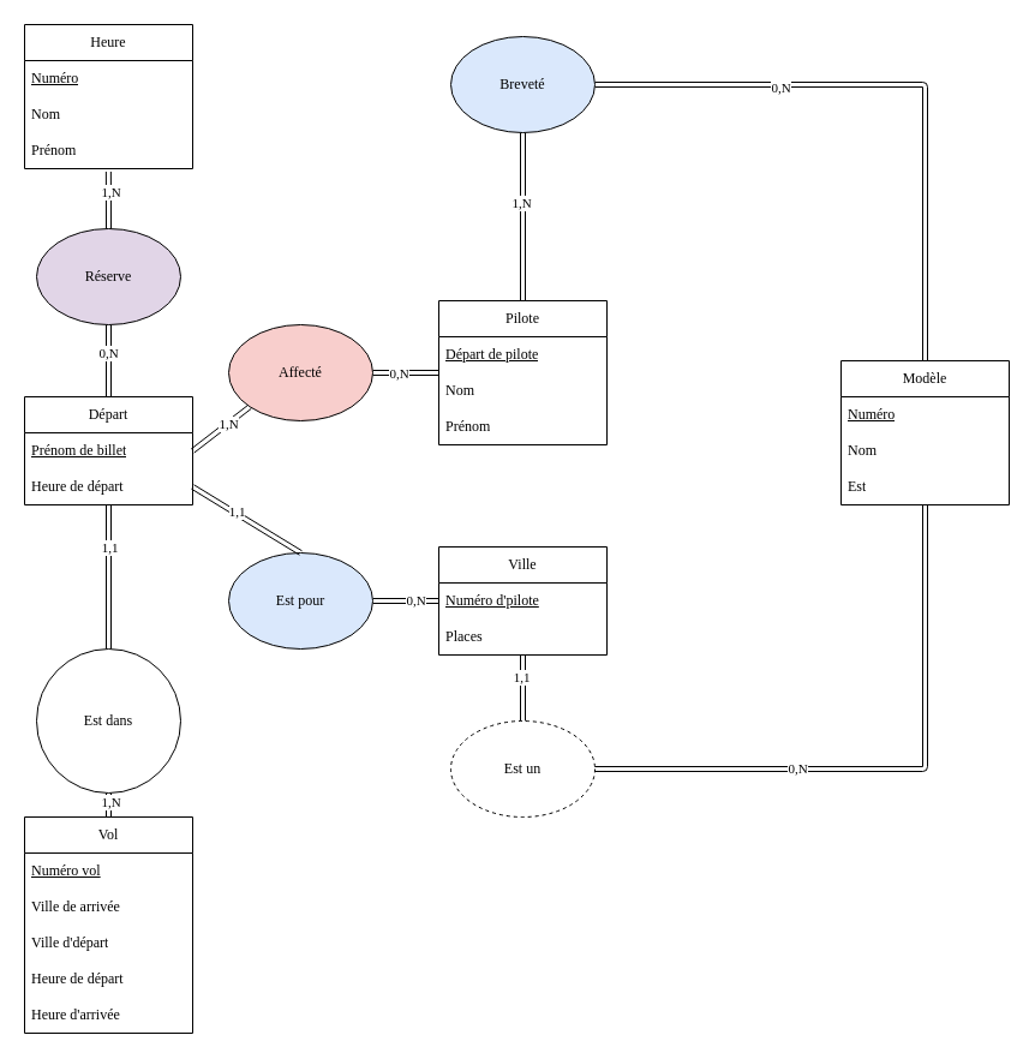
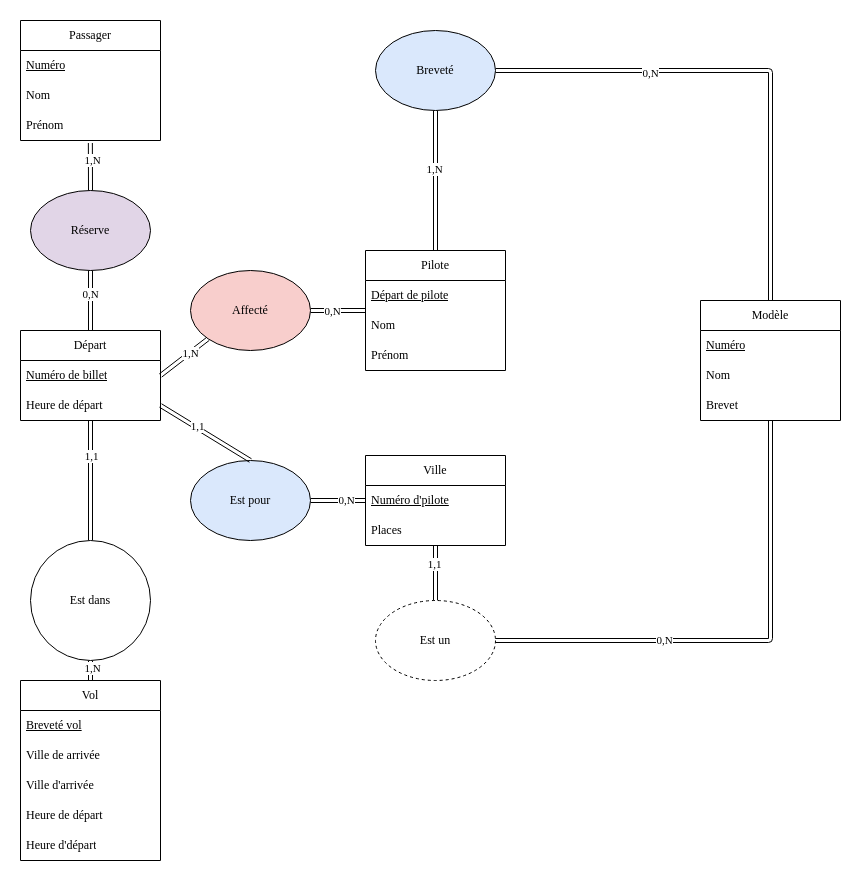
  <mxCell id="0" />
  <mxCell id="1" parent="0" />
- <mxCell id="2" value="Heure" style="swimlane;fontStyle=0;childLayout=stackLayout;horizontal=1;startSize=30;horizontalStack=0;resizeParent=1;resizeParentMax=0;resizeLast=0;collapsible=1;marginBottom=0;whiteSpace=wrap;html=1;fontFamily=FiraCode Nerd Font Propo;" parent="1" vertex="1"><mxGeometry x="20" y="20" width="140" height="120" as="geometry" /></mxCell>
+ <mxCell id="2" value="Passager" style="swimlane;fontStyle=0;childLayout=stackLayout;horizontal=1;startSize=30;horizontalStack=0;resizeParent=1;resizeParentMax=0;resizeLast=0;collapsible=1;marginBottom=0;whiteSpace=wrap;html=1;fontFamily=FiraCode Nerd Font Propo;" parent="1" vertex="1"><mxGeometry x="20" y="20" width="140" height="120" as="geometry" /></mxCell>
  <mxCell id="3" value="&lt;u style=&quot;&quot;&gt;Numéro&lt;/u&gt;" style="text;strokeColor=none;fillColor=none;align=left;verticalAlign=middle;spacingLeft=4;spacingRight=4;overflow=hidden;points=[[0,0.5],[1,0.5]];portConstraint=eastwest;rotatable=0;whiteSpace=wrap;html=1;fontFamily=FiraCode Nerd Font Propo;" parent="2" vertex="1"><mxGeometry y="30" width="140" height="30" as="geometry" /></mxCell>
  <mxCell id="4" value="Nom" style="text;strokeColor=none;fillColor=none;align=left;verticalAlign=middle;spacingLeft=4;spacingRight=4;overflow=hidden;points=[[0,0.5],[1,0.5]];portConstraint=eastwest;rotatable=0;whiteSpace=wrap;html=1;fontFamily=FiraCode Nerd Font Propo;" parent="2" vertex="1"><mxGeometry y="60" width="140" height="30" as="geometry" /></mxCell>
  <mxCell id="5" value="Prénom" style="text;strokeColor=none;fillColor=none;align=left;verticalAlign=middle;spacingLeft=4;spacingRight=4;overflow=hidden;points=[[0,0.5],[1,0.5]];portConstraint=eastwest;rotatable=0;whiteSpace=wrap;html=1;fontFamily=FiraCode Nerd Font Propo;" parent="2" vertex="1"><mxGeometry y="90" width="140" height="30" as="geometry" /></mxCell>
  <mxCell id="6" value="Vol" style="swimlane;fontStyle=0;childLayout=stackLayout;horizontal=1;startSize=30;horizontalStack=0;resizeParent=1;resizeParentMax=0;resizeLast=0;collapsible=1;marginBottom=0;whiteSpace=wrap;html=1;fontFamily=FiraCode Nerd Font Propo;" parent="1" vertex="1"><mxGeometry x="20" y="680" width="140" height="180" as="geometry" /></mxCell>
- <mxCell id="7" value="&lt;u&gt;Numéro vol&lt;/u&gt;" style="text;strokeColor=none;fillColor=none;align=left;verticalAlign=middle;spacingLeft=4;spacingRight=4;overflow=hidden;points=[[0,0.5],[1,0.5]];portConstraint=eastwest;rotatable=0;whiteSpace=wrap;html=1;fontFamily=FiraCode Nerd Font Propo;" parent="6" vertex="1"><mxGeometry y="30" width="140" height="30" as="geometry" /></mxCell>
+ <mxCell id="7" value="&lt;u&gt;Breveté vol&lt;/u&gt;" style="text;strokeColor=none;fillColor=none;align=left;verticalAlign=middle;spacingLeft=4;spacingRight=4;overflow=hidden;points=[[0,0.5],[1,0.5]];portConstraint=eastwest;rotatable=0;whiteSpace=wrap;html=1;fontFamily=FiraCode Nerd Font Propo;" parent="6" vertex="1"><mxGeometry y="30" width="140" height="30" as="geometry" /></mxCell>
  <mxCell id="8" value="Ville de arrivée" style="text;strokeColor=none;fillColor=none;align=left;verticalAlign=middle;spacingLeft=4;spacingRight=4;overflow=hidden;points=[[0,0.5],[1,0.5]];portConstraint=eastwest;rotatable=0;whiteSpace=wrap;html=1;fontFamily=FiraCode Nerd Font Propo;" parent="6" vertex="1"><mxGeometry y="60" width="140" height="30" as="geometry" /></mxCell>
- <mxCell id="9" value="Ville d'départ" style="text;strokeColor=none;fillColor=none;align=left;verticalAlign=middle;spacingLeft=4;spacingRight=4;overflow=hidden;points=[[0,0.5],[1,0.5]];portConstraint=eastwest;rotatable=0;whiteSpace=wrap;html=1;fontFamily=FiraCode Nerd Font Propo;" parent="6" vertex="1"><mxGeometry y="90" width="140" height="30" as="geometry" /></mxCell>
+ <mxCell id="9" value="Ville d'arrivée" style="text;strokeColor=none;fillColor=none;align=left;verticalAlign=middle;spacingLeft=4;spacingRight=4;overflow=hidden;points=[[0,0.5],[1,0.5]];portConstraint=eastwest;rotatable=0;whiteSpace=wrap;html=1;fontFamily=FiraCode Nerd Font Propo;" parent="6" vertex="1"><mxGeometry y="90" width="140" height="30" as="geometry" /></mxCell>
  <mxCell id="10" value="Heure de départ" style="text;strokeColor=none;fillColor=none;align=left;verticalAlign=middle;spacingLeft=4;spacingRight=4;overflow=hidden;points=[[0,0.5],[1,0.5]];portConstraint=eastwest;rotatable=0;whiteSpace=wrap;html=1;fontFamily=FiraCode Nerd Font Propo;" parent="6" vertex="1"><mxGeometry y="120" width="140" height="30" as="geometry" /></mxCell>
- <mxCell id="11" value="Heure d'arrivée" style="text;strokeColor=none;fillColor=none;align=left;verticalAlign=middle;spacingLeft=4;spacingRight=4;overflow=hidden;points=[[0,0.5],[1,0.5]];portConstraint=eastwest;rotatable=0;whiteSpace=wrap;html=1;fontFamily=FiraCode Nerd Font Propo;" parent="6" vertex="1"><mxGeometry y="150" width="140" height="30" as="geometry" /></mxCell>
+ <mxCell id="11" value="Heure d'départ" style="text;strokeColor=none;fillColor=none;align=left;verticalAlign=middle;spacingLeft=4;spacingRight=4;overflow=hidden;points=[[0,0.5],[1,0.5]];portConstraint=eastwest;rotatable=0;whiteSpace=wrap;html=1;fontFamily=FiraCode Nerd Font Propo;" parent="6" vertex="1"><mxGeometry y="150" width="140" height="30" as="geometry" /></mxCell>
  <mxCell id="12" value="Pilote" style="swimlane;fontStyle=0;childLayout=stackLayout;horizontal=1;startSize=30;horizontalStack=0;resizeParent=1;resizeParentMax=0;resizeLast=0;collapsible=1;marginBottom=0;whiteSpace=wrap;html=1;fontFamily=FiraCode Nerd Font Propo;" parent="1" vertex="1"><mxGeometry x="365" y="250" width="140" height="120" as="geometry" /></mxCell>
  <mxCell id="13" value="&lt;u&gt;Départ de pilote&lt;/u&gt;" style="text;strokeColor=none;fillColor=none;align=left;verticalAlign=middle;spacingLeft=4;spacingRight=4;overflow=hidden;points=[[0,0.5],[1,0.5]];portConstraint=eastwest;rotatable=0;whiteSpace=wrap;html=1;fontFamily=FiraCode Nerd Font Propo;" parent="12" vertex="1"><mxGeometry y="30" width="140" height="30" as="geometry" /></mxCell>
  <mxCell id="14" value="Nom" style="text;strokeColor=none;fillColor=none;align=left;verticalAlign=middle;spacingLeft=4;spacingRight=4;overflow=hidden;points=[[0,0.5],[1,0.5]];portConstraint=eastwest;rotatable=0;whiteSpace=wrap;html=1;fontFamily=FiraCode Nerd Font Propo;" parent="12" vertex="1"><mxGeometry y="60" width="140" height="30" as="geometry" /></mxCell>
  <mxCell id="15" value="Prénom" style="text;strokeColor=none;fillColor=none;align=left;verticalAlign=middle;spacingLeft=4;spacingRight=4;overflow=hidden;points=[[0,0.5],[1,0.5]];portConstraint=eastwest;rotatable=0;whiteSpace=wrap;html=1;fontFamily=FiraCode Nerd Font Propo;" parent="12" vertex="1"><mxGeometry y="90" width="140" height="30" as="geometry" /></mxCell>
  <mxCell id="16" value="Ville" style="swimlane;fontStyle=0;childLayout=stackLayout;horizontal=1;startSize=30;horizontalStack=0;resizeParent=1;resizeParentMax=0;resizeLast=0;collapsible=1;marginBottom=0;whiteSpace=wrap;html=1;fontFamily=FiraCode Nerd Font Propo;" parent="1" vertex="1"><mxGeometry x="365" y="455" width="140" height="90" as="geometry" /></mxCell>
  <mxCell id="17" value="&lt;u&gt;Numéro d'pilote&lt;/u&gt;" style="text;strokeColor=none;fillColor=none;align=left;verticalAlign=middle;spacingLeft=4;spacingRight=4;overflow=hidden;points=[[0,0.5],[1,0.5]];portConstraint=eastwest;rotatable=0;whiteSpace=wrap;html=1;fontFamily=FiraCode Nerd Font Propo;" parent="16" vertex="1"><mxGeometry y="30" width="140" height="30" as="geometry" /></mxCell>
  <mxCell id="18" value="Places" style="text;strokeColor=none;fillColor=none;align=left;verticalAlign=middle;spacingLeft=4;spacingRight=4;overflow=hidden;points=[[0,0.5],[1,0.5]];portConstraint=eastwest;rotatable=0;whiteSpace=wrap;html=1;fontFamily=FiraCode Nerd Font Propo;" parent="16" vertex="1"><mxGeometry y="60" width="140" height="30" as="geometry" /></mxCell>
  <mxCell id="19" value="Départ" style="swimlane;fontStyle=0;childLayout=stackLayout;horizontal=1;startSize=30;horizontalStack=0;resizeParent=1;resizeParentMax=0;resizeLast=0;collapsible=1;marginBottom=0;whiteSpace=wrap;html=1;fontFamily=FiraCode Nerd Font Propo;" parent="1" vertex="1"><mxGeometry x="20" y="330" width="140" height="90" as="geometry" /></mxCell>
- <mxCell id="20" value="&lt;u&gt;Prénom de billet&lt;/u&gt;" style="text;strokeColor=none;fillColor=none;align=left;verticalAlign=middle;spacingLeft=4;spacingRight=4;overflow=hidden;points=[[0,0.5],[1,0.5]];portConstraint=eastwest;rotatable=0;whiteSpace=wrap;html=1;fontFamily=FiraCode Nerd Font Propo;" parent="19" vertex="1"><mxGeometry y="30" width="140" height="30" as="geometry" /></mxCell>
+ <mxCell id="20" value="&lt;u&gt;Numéro de billet&lt;/u&gt;" style="text;strokeColor=none;fillColor=none;align=left;verticalAlign=middle;spacingLeft=4;spacingRight=4;overflow=hidden;points=[[0,0.5],[1,0.5]];portConstraint=eastwest;rotatable=0;whiteSpace=wrap;html=1;fontFamily=FiraCode Nerd Font Propo;" parent="19" vertex="1"><mxGeometry y="30" width="140" height="30" as="geometry" /></mxCell>
  <mxCell id="21" value="Heure de départ" style="text;strokeColor=none;fillColor=none;align=left;verticalAlign=middle;spacingLeft=4;spacingRight=4;overflow=hidden;points=[[0,0.5],[1,0.5]];portConstraint=eastwest;rotatable=0;whiteSpace=wrap;html=1;fontFamily=FiraCode Nerd Font Propo;" parent="19" vertex="1"><mxGeometry y="60" width="140" height="30" as="geometry" /></mxCell>
  <mxCell id="22" value="Modèle" style="swimlane;fontStyle=0;childLayout=stackLayout;horizontal=1;startSize=30;horizontalStack=0;resizeParent=1;resizeParentMax=0;resizeLast=0;collapsible=1;marginBottom=0;whiteSpace=wrap;html=1;fontFamily=FiraCode Nerd Font Propo;" parent="1" vertex="1"><mxGeometry x="700" y="300" width="140" height="120" as="geometry" /></mxCell>
  <mxCell id="23" value="&lt;u&gt;Numéro&lt;/u&gt;" style="text;strokeColor=none;fillColor=none;align=left;verticalAlign=middle;spacingLeft=4;spacingRight=4;overflow=hidden;points=[[0,0.5],[1,0.5]];portConstraint=eastwest;rotatable=0;whiteSpace=wrap;html=1;fontFamily=FiraCode Nerd Font Propo;" parent="22" vertex="1"><mxGeometry y="30" width="140" height="30" as="geometry" /></mxCell>
  <mxCell id="24" value="Nom" style="text;strokeColor=none;fillColor=none;align=left;verticalAlign=middle;spacingLeft=4;spacingRight=4;overflow=hidden;points=[[0,0.5],[1,0.5]];portConstraint=eastwest;rotatable=0;whiteSpace=wrap;html=1;fontFamily=FiraCode Nerd Font Propo;" parent="22" vertex="1"><mxGeometry y="60" width="140" height="30" as="geometry" /></mxCell>
- <mxCell id="25" value="Est" style="text;strokeColor=none;fillColor=none;align=left;verticalAlign=middle;spacingLeft=4;spacingRight=4;overflow=hidden;points=[[0,0.5],[1,0.5]];portConstraint=eastwest;rotatable=0;whiteSpace=wrap;html=1;fontFamily=FiraCode Nerd Font Propo;" parent="22" vertex="1"><mxGeometry y="90" width="140" height="30" as="geometry" /></mxCell>
+ <mxCell id="25" value="Brevet" style="text;strokeColor=none;fillColor=none;align=left;verticalAlign=middle;spacingLeft=4;spacingRight=4;overflow=hidden;points=[[0,0.5],[1,0.5]];portConstraint=eastwest;rotatable=0;whiteSpace=wrap;html=1;fontFamily=FiraCode Nerd Font Propo;" parent="22" vertex="1"><mxGeometry y="90" width="140" height="30" as="geometry" /></mxCell>
  <mxCell id="26" style="edgeStyle=none;shape=link;html=1;exitX=0.5;exitY=0;exitDx=0;exitDy=0;fontFamily=FiraCode Nerd Font Propo;" parent="1" source="30" target="19" edge="1"><mxGeometry relative="1" as="geometry" /></mxCell>
  <mxCell id="27" value="1,1" style="edgeLabel;html=1;align=center;verticalAlign=middle;resizable=0;points=[];fontFamily=FiraCode Nerd Font Propo;" parent="26" vertex="1" connectable="0"><mxGeometry x="0.412" relative="1" as="geometry"><mxPoint as="offset" /></mxGeometry></mxCell>
  <mxCell id="28" style="edgeStyle=none;shape=link;html=1;exitX=0.5;exitY=1;exitDx=0;exitDy=0;entryX=0.5;entryY=0;entryDx=0;entryDy=0;fontFamily=FiraCode Nerd Font Propo;" parent="1" source="30" target="6" edge="1"><mxGeometry relative="1" as="geometry" /></mxCell>
  <mxCell id="29" value="1,N" style="edgeLabel;html=1;align=center;verticalAlign=middle;resizable=0;points=[];fontFamily=FiraCode Nerd Font Propo;" parent="28" vertex="1" connectable="0"><mxGeometry x="-0.253" y="1" relative="1" as="geometry"><mxPoint as="offset" /></mxGeometry></mxCell>
  <mxCell id="30" value="Est dans" style="ellipse;whiteSpace=wrap;html=1;fontFamily=FiraCode Nerd Font Propo;" parent="1" vertex="1"><mxGeometry x="30" y="540" width="120" height="120" as="geometry" /></mxCell>
  <mxCell id="31" style="edgeStyle=none;shape=link;html=1;exitX=0.5;exitY=0;exitDx=0;exitDy=0;entryX=0.499;entryY=1.084;entryDx=0;entryDy=0;entryPerimeter=0;fontFamily=FiraCode Nerd Font Propo;" parent="1" source="35" target="5" edge="1"><mxGeometry relative="1" as="geometry" /></mxCell>
  <mxCell id="32" value="1,N" style="edgeLabel;html=1;align=center;verticalAlign=middle;resizable=0;points=[];fontFamily=FiraCode Nerd Font Propo;" parent="31" vertex="1" connectable="0"><mxGeometry x="0.243" y="-2" relative="1" as="geometry"><mxPoint as="offset" /></mxGeometry></mxCell>
  <mxCell id="33" style="edgeStyle=none;shape=link;html=1;exitX=0.5;exitY=1;exitDx=0;exitDy=0;entryX=0.5;entryY=0;entryDx=0;entryDy=0;fontFamily=FiraCode Nerd Font Propo;" parent="1" source="35" target="19" edge="1"><mxGeometry relative="1" as="geometry" /></mxCell>
  <mxCell id="34" value="0,N" style="edgeLabel;html=1;align=center;verticalAlign=middle;resizable=0;points=[];fontFamily=FiraCode Nerd Font Propo;" parent="33" vertex="1" connectable="0"><mxGeometry x="-0.237" y="-1" relative="1" as="geometry"><mxPoint as="offset" /></mxGeometry></mxCell>
  <mxCell id="35" value="Réserve" style="ellipse;whiteSpace=wrap;html=1;fontFamily=FiraCode Nerd Font Propo;fillColor=#e1d5e7;" parent="1" vertex="1"><mxGeometry x="30" y="190" width="120" height="80" as="geometry" /></mxCell>
  <mxCell id="36" style="edgeStyle=none;shape=link;html=1;exitX=1;exitY=0.5;exitDx=0;exitDy=0;fontFamily=FiraCode Nerd Font Propo;" parent="1" source="38" target="16" edge="1"><mxGeometry relative="1" as="geometry" /></mxCell>
  <mxCell id="37" value="0,N" style="edgeLabel;html=1;align=center;verticalAlign=middle;resizable=0;points=[];fontFamily=FiraCode Nerd Font Propo;" parent="36" vertex="1" connectable="0"><mxGeometry x="0.269" y="1" relative="1" as="geometry"><mxPoint as="offset" /></mxGeometry></mxCell>
  <mxCell id="38" value="Est pour" style="ellipse;whiteSpace=wrap;html=1;fontFamily=FiraCode Nerd Font Propo;fillColor=#dae8fc;" parent="1" vertex="1"><mxGeometry x="190" y="460" width="120" height="80" as="geometry" /></mxCell>
  <mxCell id="39" style="edgeStyle=none;shape=link;html=1;exitX=1;exitY=0.5;exitDx=0;exitDy=0;fontFamily=FiraCode Nerd Font Propo;" parent="1" source="41" target="12" edge="1"><mxGeometry relative="1" as="geometry" /></mxCell>
  <mxCell id="40" value="0,N" style="edgeLabel;html=1;align=center;verticalAlign=middle;resizable=0;points=[];fontFamily=FiraCode Nerd Font Propo;" parent="39" vertex="1" connectable="0"><mxGeometry x="-0.233" relative="1" as="geometry"><mxPoint as="offset" /></mxGeometry></mxCell>
  <mxCell id="41" value="Affecté" style="ellipse;whiteSpace=wrap;html=1;fontFamily=FiraCode Nerd Font Propo;fillColor=#f8cecc;" parent="1" vertex="1"><mxGeometry x="190" y="270" width="120" height="80" as="geometry" /></mxCell>
  <mxCell id="42" style="edgeStyle=none;shape=link;html=1;exitX=0.5;exitY=0;exitDx=0;exitDy=0;fontFamily=FiraCode Nerd Font Propo;" parent="1" source="46" target="16" edge="1"><mxGeometry relative="1" as="geometry" /></mxCell>
  <mxCell id="43" value="1,1" style="edgeLabel;html=1;align=center;verticalAlign=middle;resizable=0;points=[];fontFamily=FiraCode Nerd Font Propo;" parent="42" vertex="1" connectable="0"><mxGeometry x="0.35" y="2" relative="1" as="geometry"><mxPoint as="offset" /></mxGeometry></mxCell>
  <mxCell id="44" style="edgeStyle=none;shape=link;html=1;exitX=1;exitY=0.5;exitDx=0;exitDy=0;fontFamily=FiraCode Nerd Font Propo;" parent="1" source="46" target="22" edge="1"><mxGeometry relative="1" as="geometry"><Array as="points"><mxPoint x="770" y="640" /></Array></mxGeometry></mxCell>
  <mxCell id="45" value="0,N" style="edgeLabel;html=1;align=center;verticalAlign=middle;resizable=0;points=[];fontFamily=FiraCode Nerd Font Propo;" parent="44" vertex="1" connectable="0"><mxGeometry x="-0.323" y="1" relative="1" as="geometry"><mxPoint as="offset" /></mxGeometry></mxCell>
  <mxCell id="46" value="Est un" style="ellipse;whiteSpace=wrap;html=1;fontFamily=FiraCode Nerd Font Propo;dashed=1;" parent="1" vertex="1"><mxGeometry x="375" y="600" width="120" height="80" as="geometry" /></mxCell>
  <mxCell id="47" style="edgeStyle=none;shape=link;html=1;exitX=0.5;exitY=1;exitDx=0;exitDy=0;entryX=0.5;entryY=0;entryDx=0;entryDy=0;fontFamily=FiraCode Nerd Font Propo;" parent="1" source="51" target="12" edge="1"><mxGeometry relative="1" as="geometry" /></mxCell>
  <mxCell id="48" value="1,N" style="edgeLabel;html=1;align=center;verticalAlign=middle;resizable=0;points=[];fontFamily=FiraCode Nerd Font Propo;" parent="47" vertex="1" connectable="0"><mxGeometry x="-0.177" y="-2" relative="1" as="geometry"><mxPoint as="offset" /></mxGeometry></mxCell>
  <mxCell id="49" style="edgeStyle=none;shape=link;html=1;exitX=1;exitY=0.5;exitDx=0;exitDy=0;entryX=0.5;entryY=0;entryDx=0;entryDy=0;fontFamily=FiraCode Nerd Font Propo;" parent="1" source="51" target="22" edge="1"><mxGeometry relative="1" as="geometry"><Array as="points"><mxPoint x="770" y="70" /></Array></mxGeometry></mxCell>
  <mxCell id="50" value="0,N" style="edgeLabel;html=1;align=center;verticalAlign=middle;resizable=0;points=[];fontFamily=FiraCode Nerd Font Propo;" parent="49" vertex="1" connectable="0"><mxGeometry x="-0.389" y="-2" relative="1" as="geometry"><mxPoint as="offset" /></mxGeometry></mxCell>
  <mxCell id="51" value="Breveté" style="ellipse;whiteSpace=wrap;html=1;fontFamily=FiraCode Nerd Font Propo;fillColor=#dae8fc;" parent="1" vertex="1"><mxGeometry x="375" y="30" width="120" height="80" as="geometry" /></mxCell>
  <mxCell id="52" style="edgeStyle=none;shape=link;html=1;exitX=1;exitY=0.5;exitDx=0;exitDy=0;entryX=0.5;entryY=0;entryDx=0;entryDy=0;fontFamily=FiraCode Nerd Font Propo;" parent="1" source="21" target="38" edge="1"><mxGeometry relative="1" as="geometry" /></mxCell>
  <mxCell id="53" value="1,1" style="edgeLabel;html=1;align=center;verticalAlign=middle;resizable=0;points=[];fontFamily=FiraCode Nerd Font Propo;" parent="52" vertex="1" connectable="0"><mxGeometry x="-0.199" y="2" relative="1" as="geometry"><mxPoint as="offset" /></mxGeometry></mxCell>
  <mxCell id="54" style="edgeStyle=none;shape=link;html=1;exitX=1;exitY=0.5;exitDx=0;exitDy=0;entryX=0;entryY=1;entryDx=0;entryDy=0;fontFamily=FiraCode Nerd Font Propo;" parent="1" source="20" target="41" edge="1"><mxGeometry relative="1" as="geometry" /></mxCell>
  <mxCell id="55" value="1,N" style="edgeLabel;html=1;align=center;verticalAlign=middle;resizable=0;points=[];fontFamily=FiraCode Nerd Font Propo;" parent="54" vertex="1" connectable="0"><mxGeometry x="0.247" relative="1" as="geometry"><mxPoint as="offset" /></mxGeometry></mxCell>
